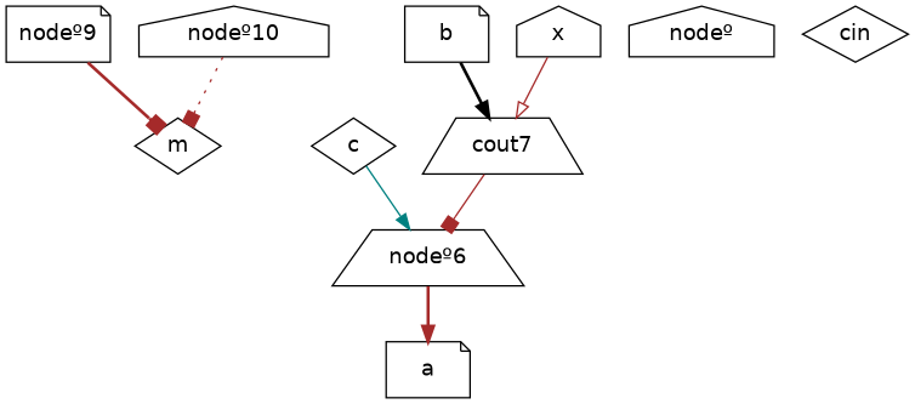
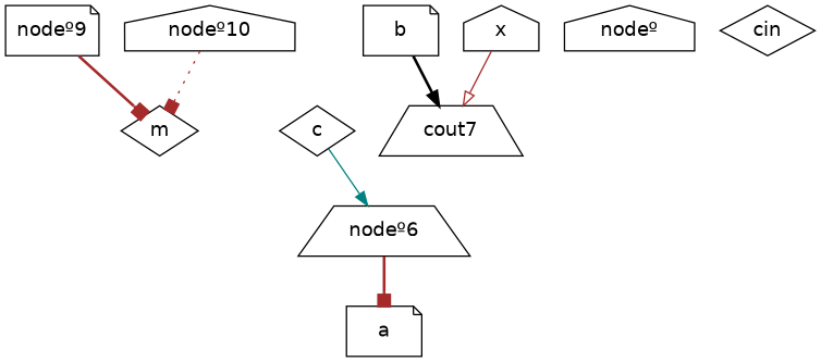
  digraph {
    fontname="DejaVu Sans"
    rankdir=TB
    node [fontname="DejaVu Sans" shape=diamond]
    edge [arrowhead=box color=brown fontname="DejaVu Sans" style=bold]
    m
    "nodeº9" [shape=note]
    n3 [label=cout7 shape=trapezium]
    b [shape=note]
    "nodeº6" [shape=trapezium]
    a [shape=note]
    c
    n8 [label="nodeº" shape=house]
    x [shape=house]
    cin
    "nodeº10" [shape=house]
    "nodeº9" -> m
-   n3 -> "nodeº6" [style=solid]
    b -> n3 [arrowhead=normal color=black]
-   "nodeº6" -> a [arrowhead=normal]
+   "nodeº6" -> a
    c -> "nodeº6" [arrowhead=normal color=teal style=solid]
    x -> n3 [arrowhead=onormal style=solid]
    "nodeº10" -> m [style=dotted]
  }
